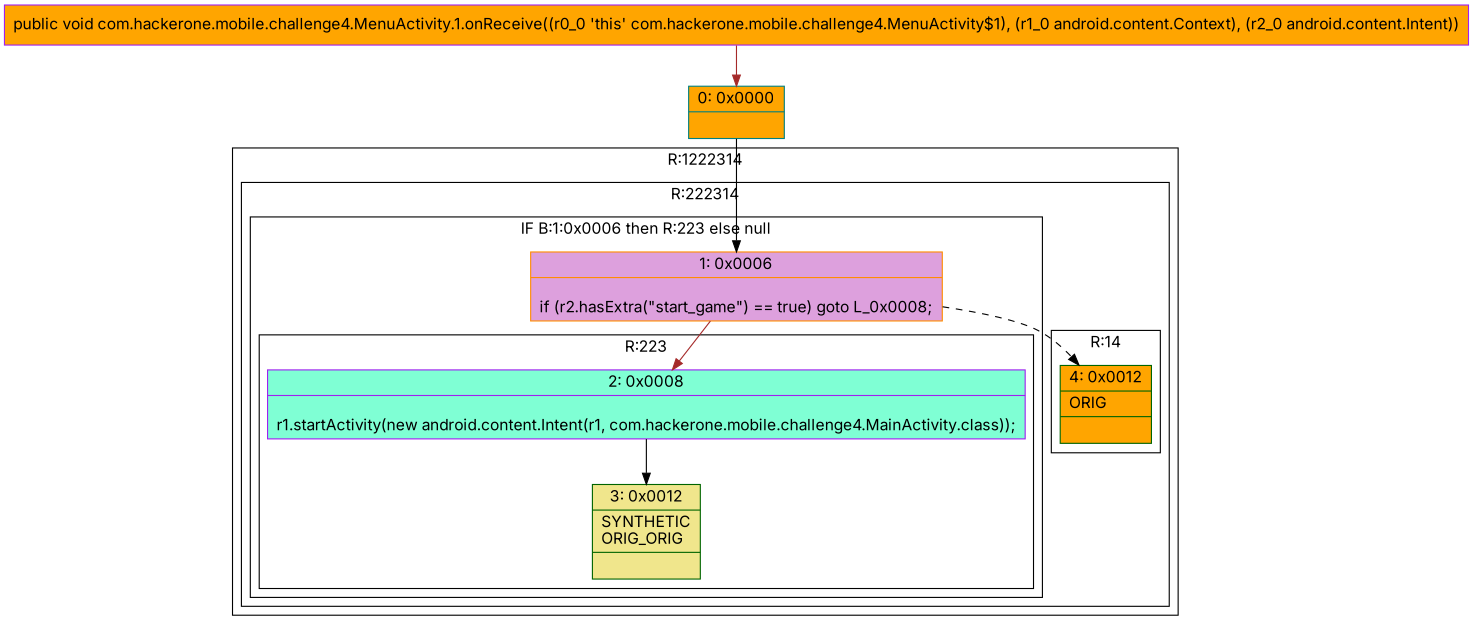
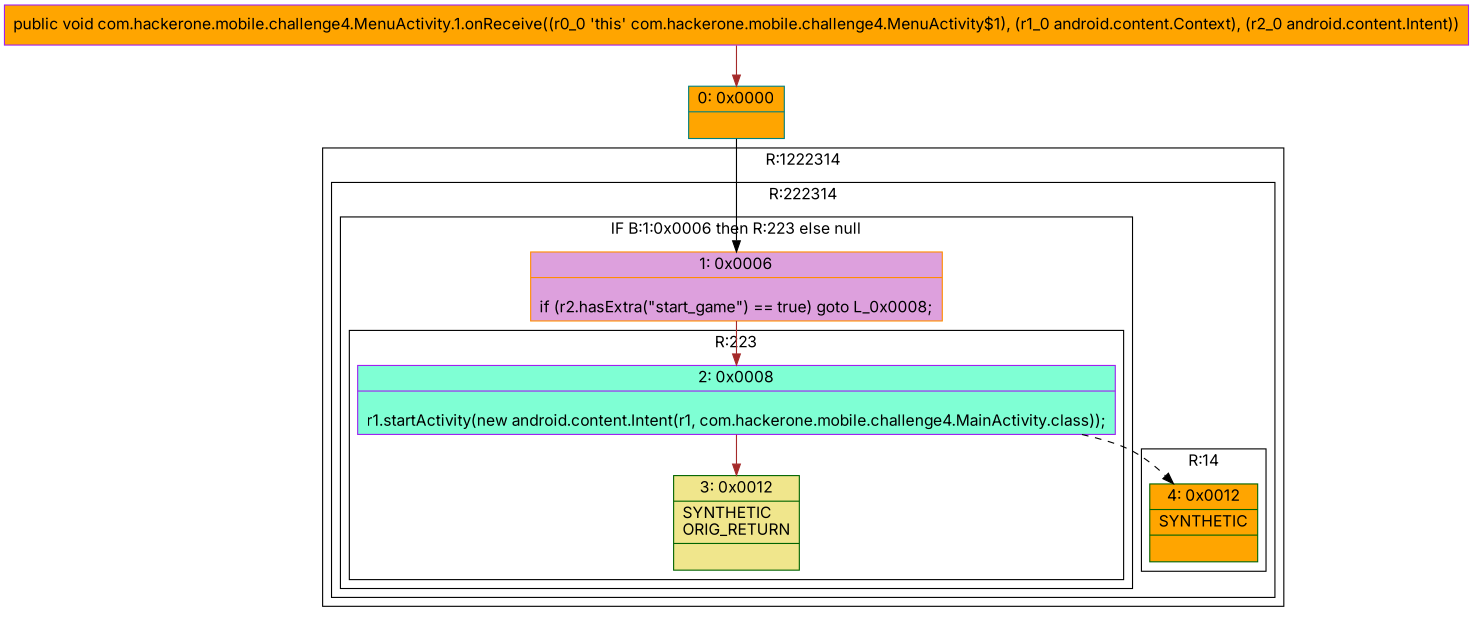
  digraph {
    fontname=Inter
    node [color=purple fillcolor=orange fontname=Inter shape=record style=filled]
    edge [color=black fontname=Inter]
    n1 [fillcolor=aquamarine label="{2\:\ 0x0008|\lr1.startActivity(new android.content.Intent(r1, com.hackerone.mobile.challenge4.MainActivity.class));\l}"]
-   n2 [color=darkgreen fillcolor=khaki label="{3\:\ 0x0012|SYNTHETIC\lORIG_ORIG\l|\l}"]
+   n2 [color=darkgreen fillcolor=khaki label="{3\:\ 0x0012|SYNTHETIC\lORIG_RETURN\l|\l}"]
    n3 [color=darkorange fillcolor=plum label="{1\:\ 0x0006|\lif (r2.hasExtra(\"start_game\") == true) goto L_0x0008;\l}"]
-   n4 [color=darkgreen label="{4\:\ 0x0012|ORIG\l|\l}"]
+   n4 [color=darkgreen label="{4\:\ 0x0012|SYNTHETIC\l|\l}"]
    n5 [color=teal label="{0\:\ 0x0000|\l}"]
    n6 [label="{public void com.hackerone.mobile.challenge4.MenuActivity.1.onReceive((r0_0 'this' com.hackerone.mobile.challenge4.MenuActivity$1), (r1_0 android.content.Context), (r2_0 android.content.Intent)) }"]
    subgraph cluster_1 {
      label="R:1222314"
      subgraph cluster_2 {
        label="R:222314"
        subgraph cluster_3 {
          label="IF B:1:0x0006 then R:223 else null"
          n3
          subgraph cluster_4 {
            label="R:223"
            n1
            n2
          }
        }
        subgraph cluster_5 {
          label="R:14"
          n4
        }
      }
    }
-   n1 -> n2
+   n1 -> n2 [color=brown]
    n3 -> n1 [color=brown]
-   n3 -> n4 [style=dashed]
+   n1 -> n4 [style=dashed]
    n5 -> n3
    n6 -> n5 [color=brown]
  }
